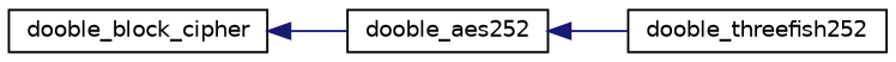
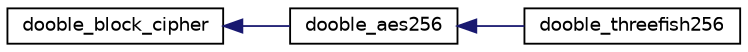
  digraph {
    rankdir=LR
    node [color=black fillcolor=white fontname=Helvetica fontsize=10 shape=record style=filled]
    edge [color=midnightblue dir=back fontname=Helvetica fontsize=10 labelfontname=Helvetica labelfontsize=10 style=solid]
    n1 [height=0.2 label=dooble_block_cipher width=0.4]
-   n2 [height=0.2 label=dooble_aes252 width=0.4]
-   n3 [height=0.2 label=dooble_threefish252 width=0.4]
+   n2 [height=0.2 label=dooble_aes256 width=0.4]
+   n3 [height=0.2 label=dooble_threefish256 width=0.4]
    n1 -> n2
    n2 -> n3
  }
